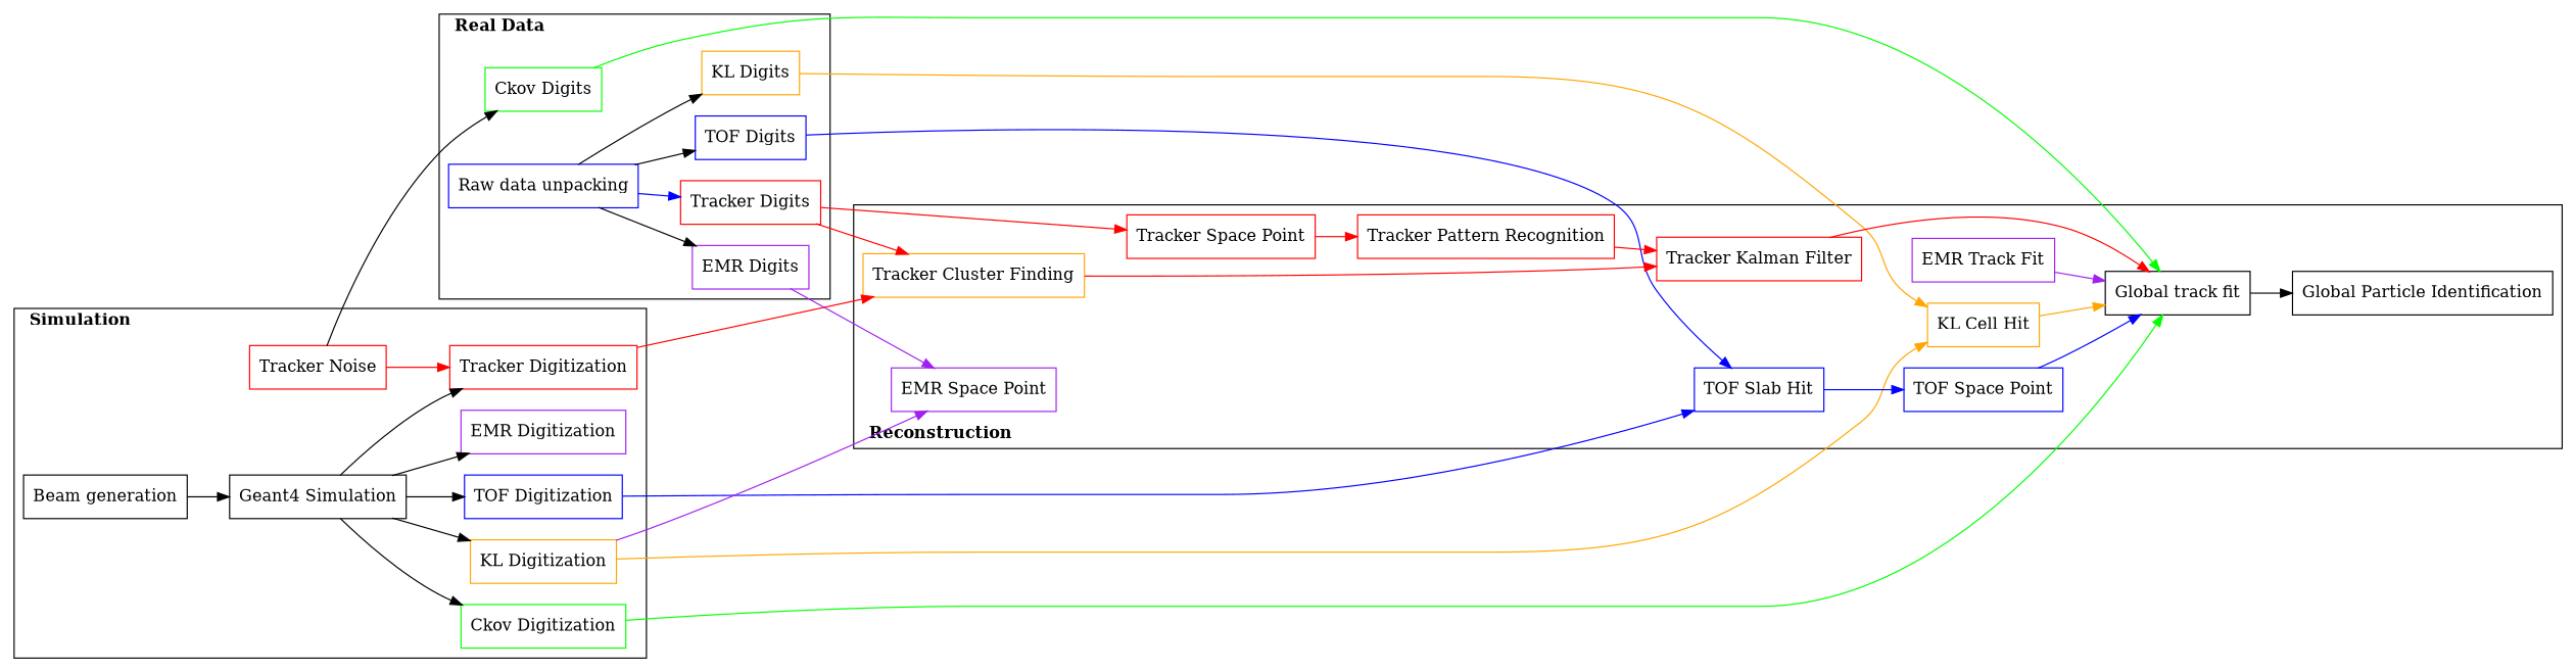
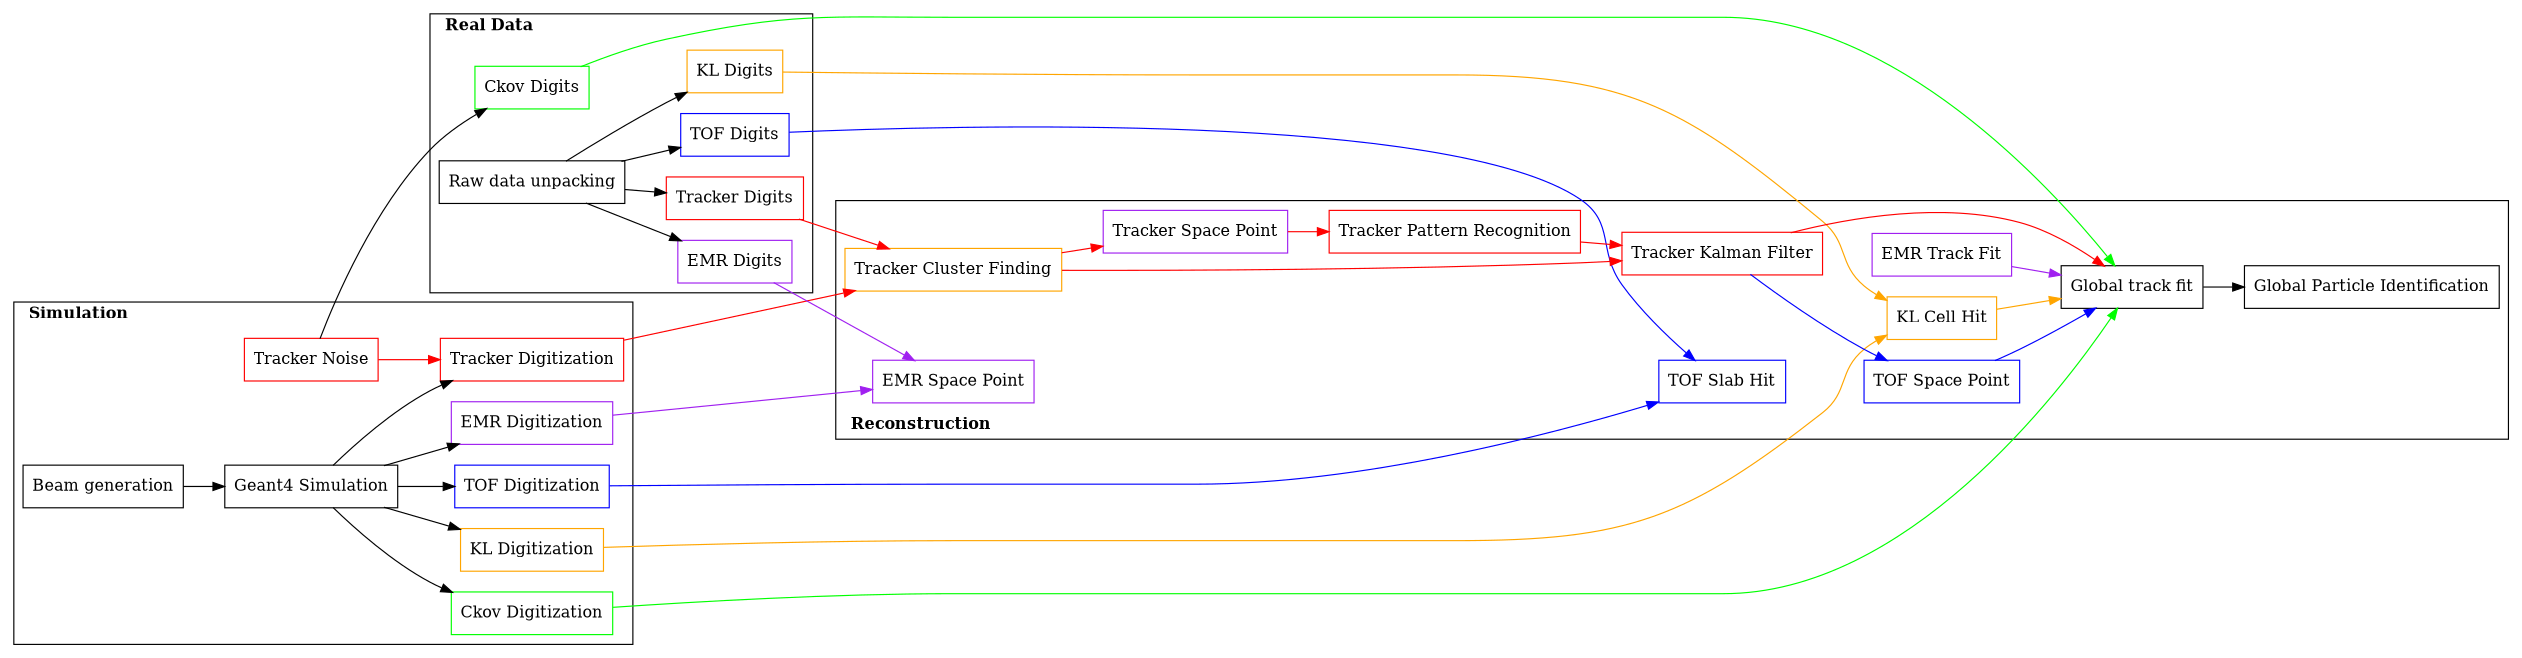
  digraph {
    rankdir=LR
    node [shape=record color=red]
    n1 [label="{Beam generation}" color=""]
    n2 [label="{Geant4 Simulation}" color=""]
    n3 [label="{Tracker Digitization}"]
    n4 [label="{Tracker Noise}"]
    n5 [color=blue label="{TOF Digitization}"]
    n6 [color=orange label="{KL Digitization}"]
    n7 [color=purple label="{EMR Digitization}"]
    n8 [color=green label="{Ckov Digitization}"]
-   n9 [label="{Raw data unpacking}" color=blue]
+   n9 [label="{Raw data unpacking}" color=""]
    n10 [color=blue label="{TOF Digits}"]
    n11 [label="{Tracker Digits}"]
    n12 [color=orange label="{KL Digits}"]
    n13 [color=purple label="{EMR Digits}"]
    n14 [color=green label="{Ckov Digits}"]
    n15 [color=blue label="{TOF Slab Hit}"]
    n16 [color=blue label="{TOF Space Point}"]
    n17 [color=orange label="{Tracker Cluster Finding}"]
-   n18 [label="{Tracker Space Point}"]
+   n18 [color=purple label="{Tracker Space Point}"]
    n19 [label="{Tracker Pattern Recognition}"]
    n20 [label="{Tracker Kalman Filter}"]
    n21 [color=orange label="{KL Cell Hit}"]
    n22 [color=purple label="{EMR Space Point}"]
    n23 [color=purple label="{EMR Track Fit}"]
    n24 [label="{Global Particle Identification}" color=""]
    n25 [label="{Global track fit}" color=""]
    subgraph cluster_1 {
      label=< <B>Simulation</B> >
      labeljust=l
      n1
      n2
      n3
      n4
      n5
      n6
      n7
      n8
    }
    subgraph cluster_2 {
      label=< <B>Real Data</B> >
      labeljust=l
      n9
      n10
      n11
      n12
      n13
      n14
    }
    subgraph cluster_3 {
      label=< <B>Reconstruction</B> >
      labeljust=l
      labelloc=b
      n15
      n16
      n17
      n18
      n19
      n20
      n21
      n22
      n23
      n24
      n25
    }
    n1 -> n2
    n2 -> n3
    n2 -> n5
    n2 -> n6
    n2 -> n7
    n2 -> n8
    n3 -> n17 [color=red]
    n4 -> n3 [color=red]
    n4 -> n14
    n5 -> n15 [color=blue]
    n6 -> n21 [color=orange]
-   n6 -> n22 [color=purple]
+   n7 -> n22 [color=purple]
    n8 -> n25 [color=green]
    n9 -> n10
-   n9 -> n11 [color=blue]
+   n9 -> n11
    n9 -> n12
    n9 -> n13
    n10 -> n15 [color=blue]
    n11 -> n17 [color=red]
    n12 -> n21 [color=orange]
    n13 -> n22 [color=purple]
    n14 -> n25 [color=green]
-   n15 -> n16 [color=blue]
+   n20 -> n16 [color=blue]
    n16 -> n25 [color=blue]
-   n11 -> n18 [color=red]
+   n17 -> n18 [color=red]
    n17 -> n20 [color=red]
    n18 -> n19 [color=red]
    n19 -> n20 [color=red]
    n20 -> n25 [color=red]
    n21 -> n25 [color=orange]
    n23 -> n25 [color=purple]
    n25 -> n24
  }
